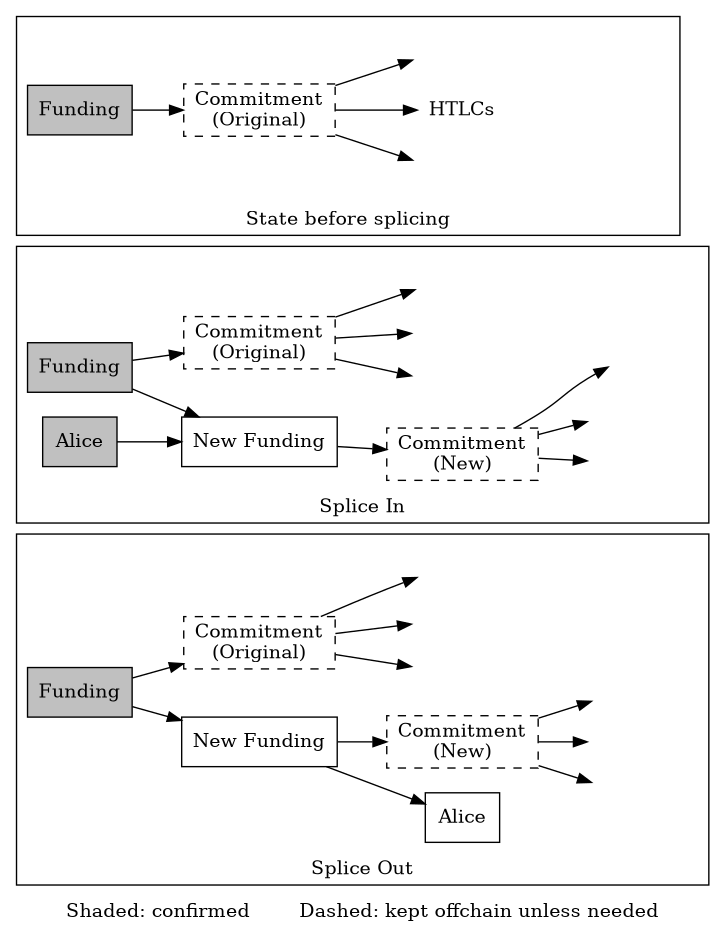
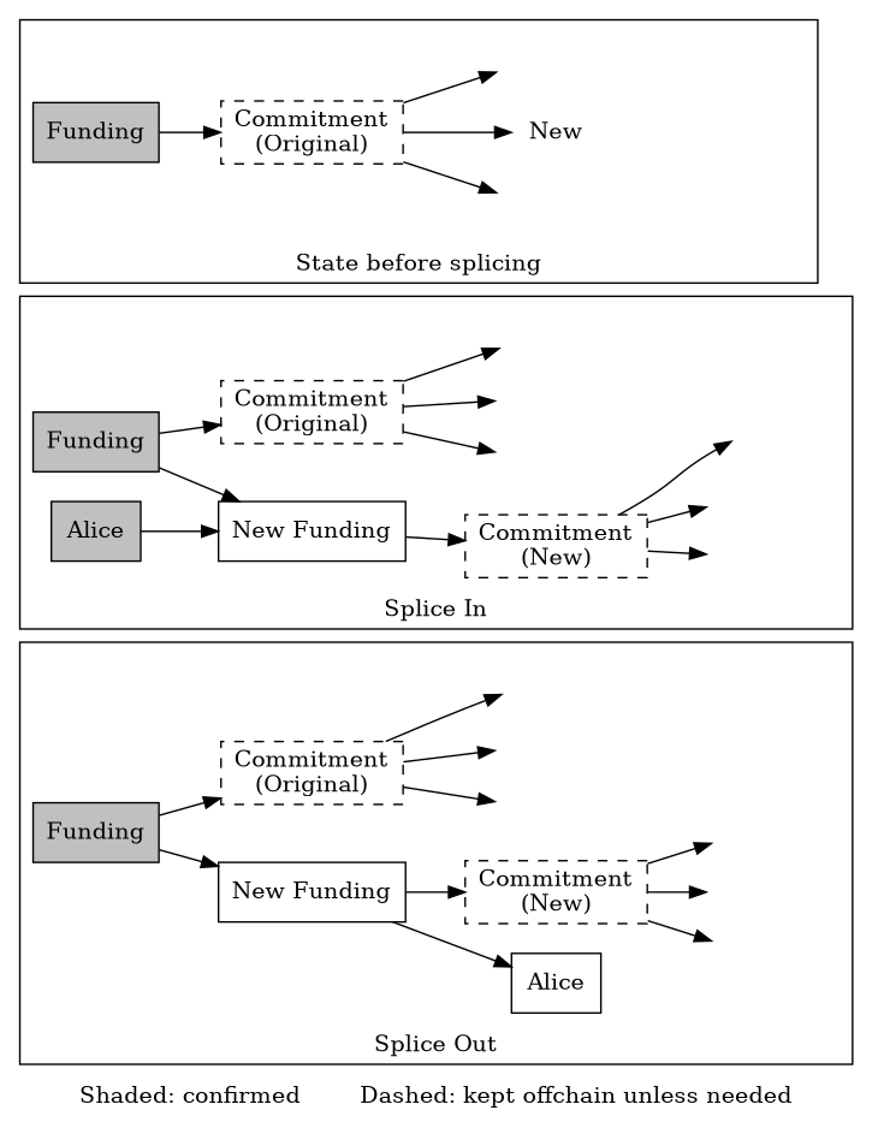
  digraph {
    label="Shaded: confirmed\ \ \ \ \ \ \  Dashed: kept offchain unless needed"
    labelloc=b
    rankdir=LR
    node [color=black fillcolor=white fontcolor=black shape=box style=invis]
    n1 [fillcolor=silver label=Funding style=filled]
    n2 [label="New Funding" style=filled]
    n3 [height=0.5 label="Commitment\n(Original)" style=dashed width=0.5]
    n4 [label=Alice style=filled]
    n5 [label="Commitment\n(New)" style=dashed]
    "HTLC2-1" [height=0 width=0]
    "HTLC2-2" [height=0 width=0]
    "HTLC2-3" [height=0 width=0]
    HTLCxa [height=0 width=0]
    HTLCxb [height=0 width=0]
    HTLCxc [height=0 width=0]
    n12 [fillcolor=silver label=Funding style=filled]
    n13 [label="New Funding" style=filled]
    n14 [height=0.5 label="Commitment\n(Original)" style=dashed width=0.5]
    n15 [label="Commitment\n(New)" style=dashed]
    n16 [fillcolor=silver label=Alice style=filled]
    "HTLC3-1" [height=0 width=0]
    "HTLC3-2" [height=0 width=0]
    "HTLC3-3" [height=0 width=0]
    HTLCya [height=0 width=0]
    HTLCyb [height=0 width=0]
    HTLCyc [height=0 width=0]
    n23 [fillcolor=silver label=Funding style=filled]
    n24 [label="Commitment\n(Original)" style=dashed]
    "HTLC1-1" [height=0 width=0]
-   n26 [label=HTLCs shape=plaintext style=filled]
+   n26 [label=New shape=plaintext style=filled]
    "HTLC1-3" [height=0 width=0]
    foo [height=0 width=0.001]
    subgraph cluster_1 {
      label="Splice Out"
      n1
      n2
      n3
      n4
      n5
      "HTLC2-1"
      "HTLC2-2"
      "HTLC2-3"
      HTLCxa
      HTLCxb
      HTLCxc
    }
    subgraph cluster_2 {
      label="Splice In"
      n12
      n13
      n14
      n15
      n16
      "HTLC3-1"
      "HTLC3-2"
      "HTLC3-3"
      HTLCya
      HTLCyb
      HTLCyc
    }
    subgraph cluster_3 {
      label="State before splicing"
      n23
      n24
      "HTLC1-1"
      n26
      "HTLC1-3"
      foo
    }
    n1 -> n2
    n1 -> n3
    n2 -> n4
    n2 -> n5
    n3 -> HTLCxa
    n3 -> HTLCxb
    n3 -> HTLCxc
    n5 -> "HTLC2-1"
    n5 -> "HTLC2-2"
    n5 -> "HTLC2-3"
    n12 -> n13
    n12 -> n14
    n13 -> n15
    n14 -> HTLCya
    n14 -> HTLCyb
    n14 -> HTLCyc
    n15 -> "HTLC3-1"
    n15 -> "HTLC3-2"
    n15 -> "HTLC3-3"
    n16 -> n13
    n23 -> n24
    n24 -> "HTLC1-1"
    n24 -> n26
    n24 -> "HTLC1-3"
    n26 -> foo [style=invis]
  }
